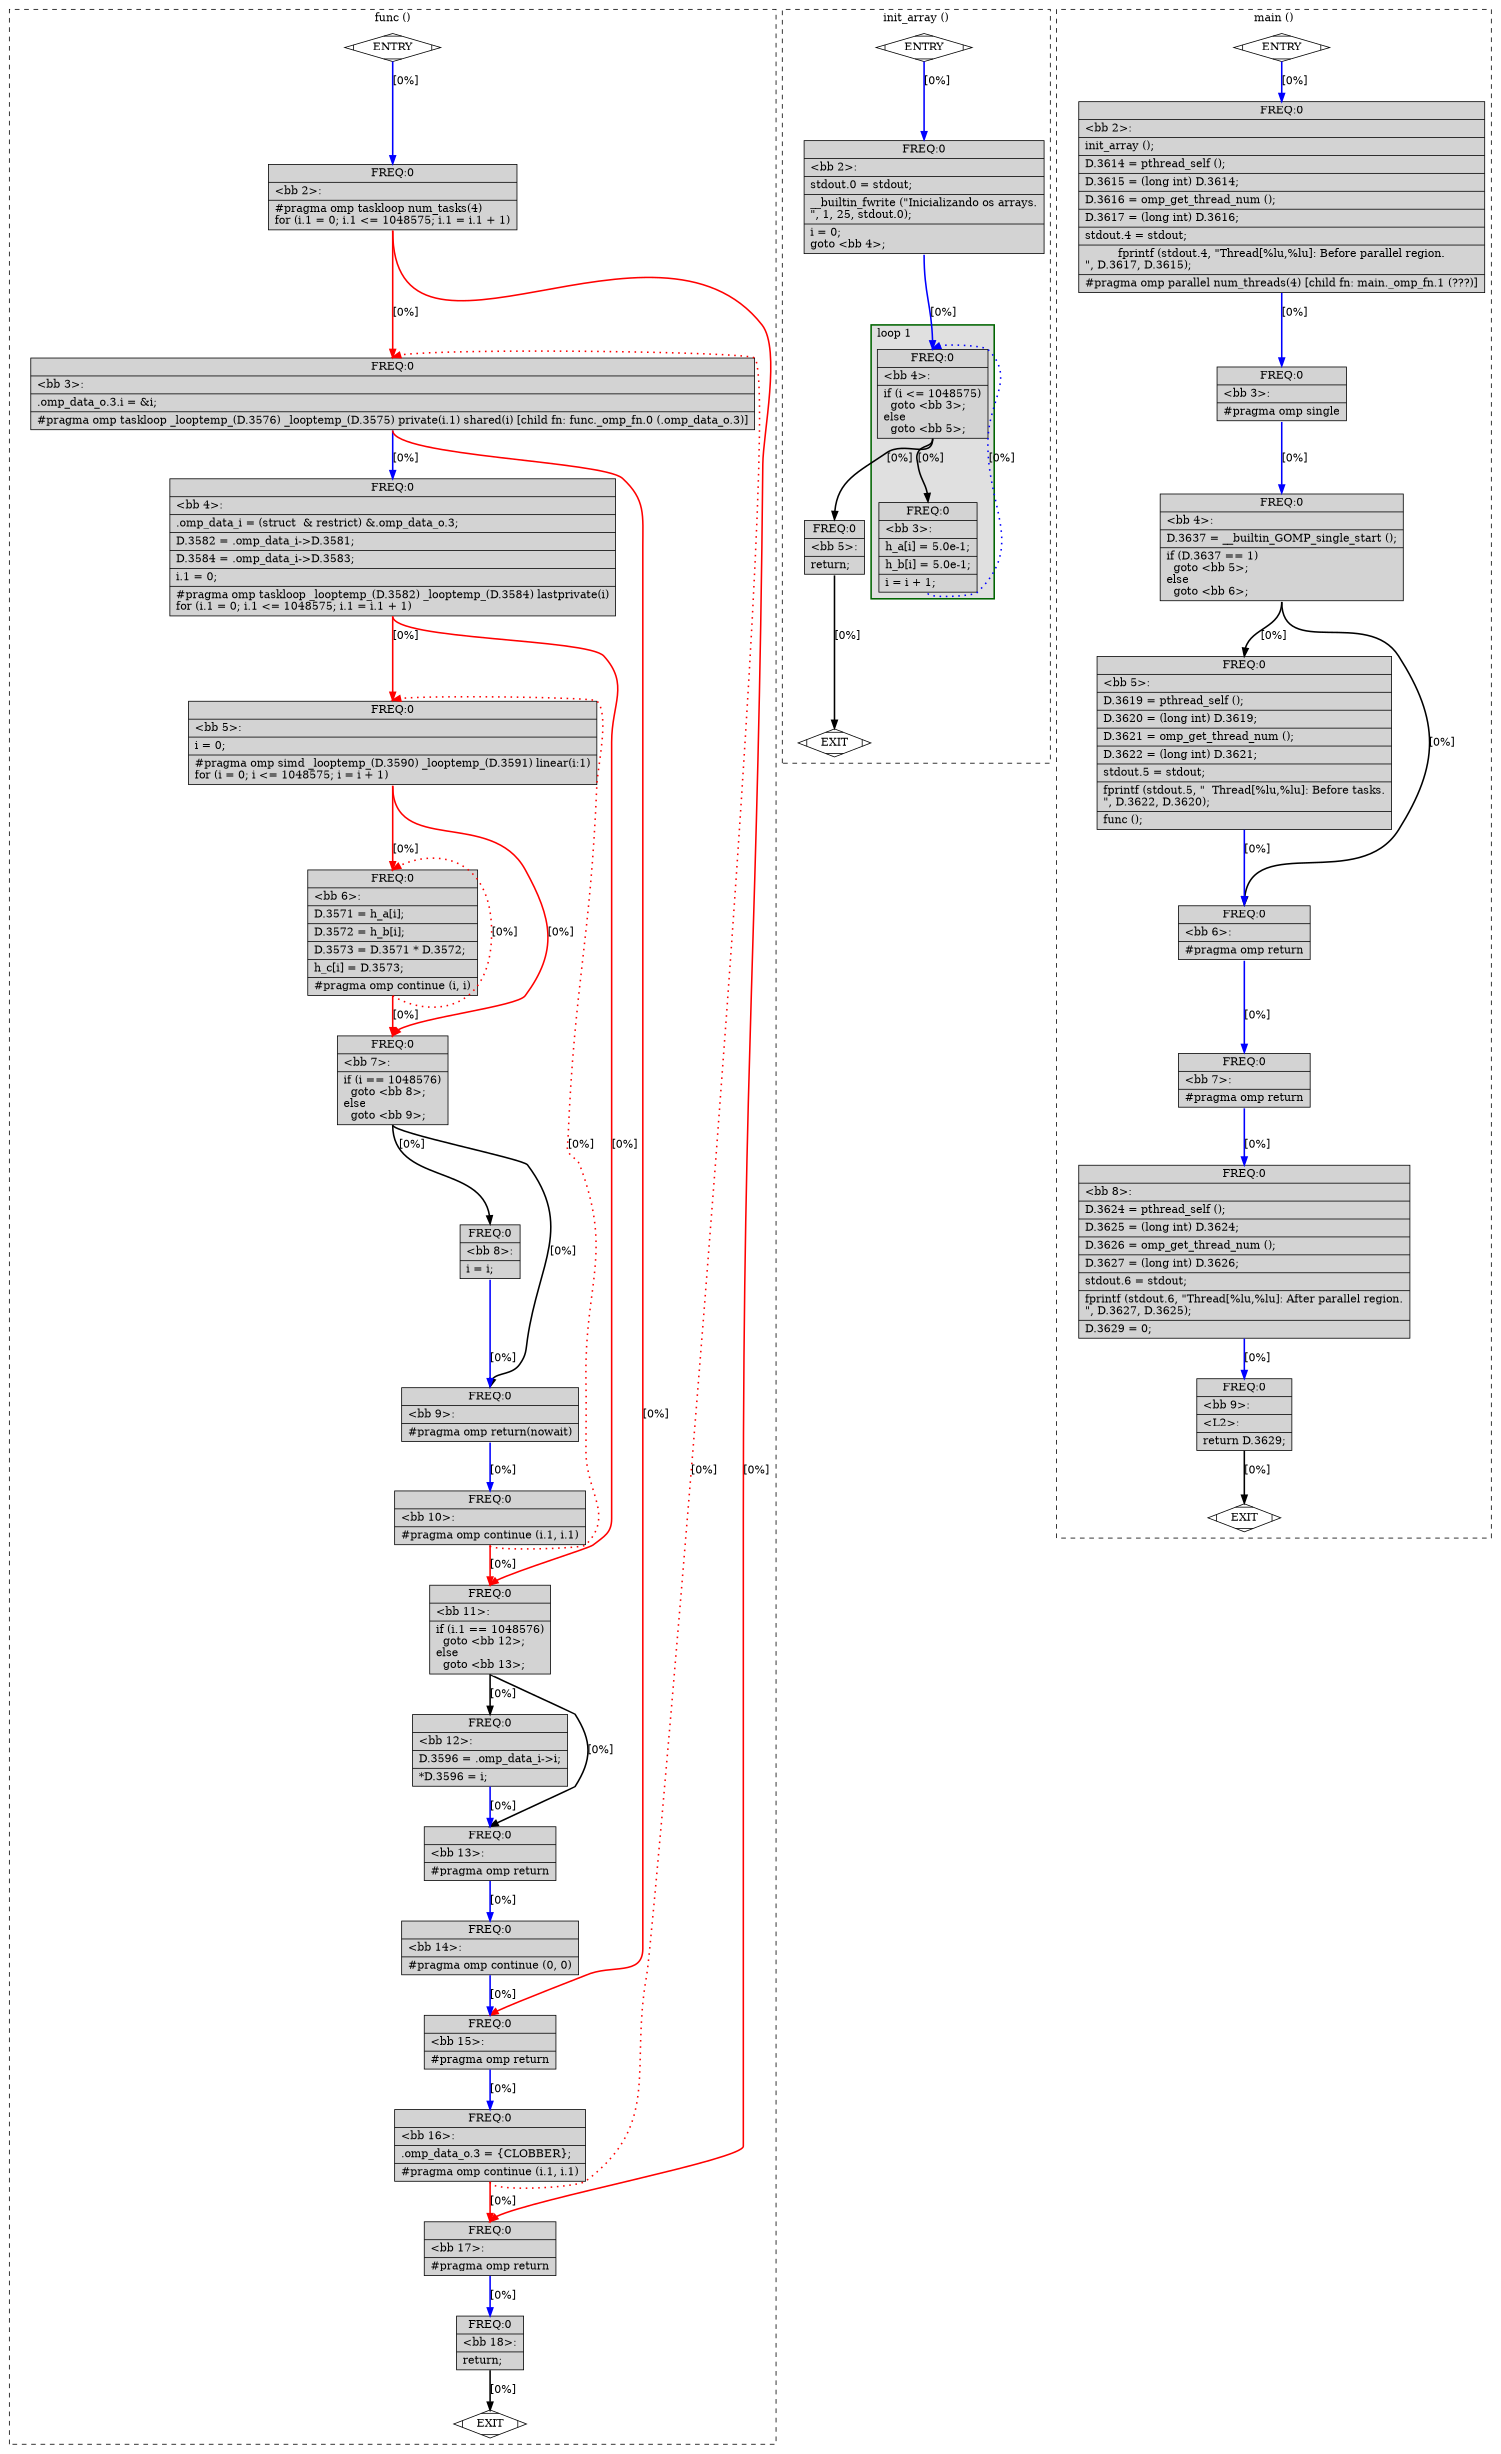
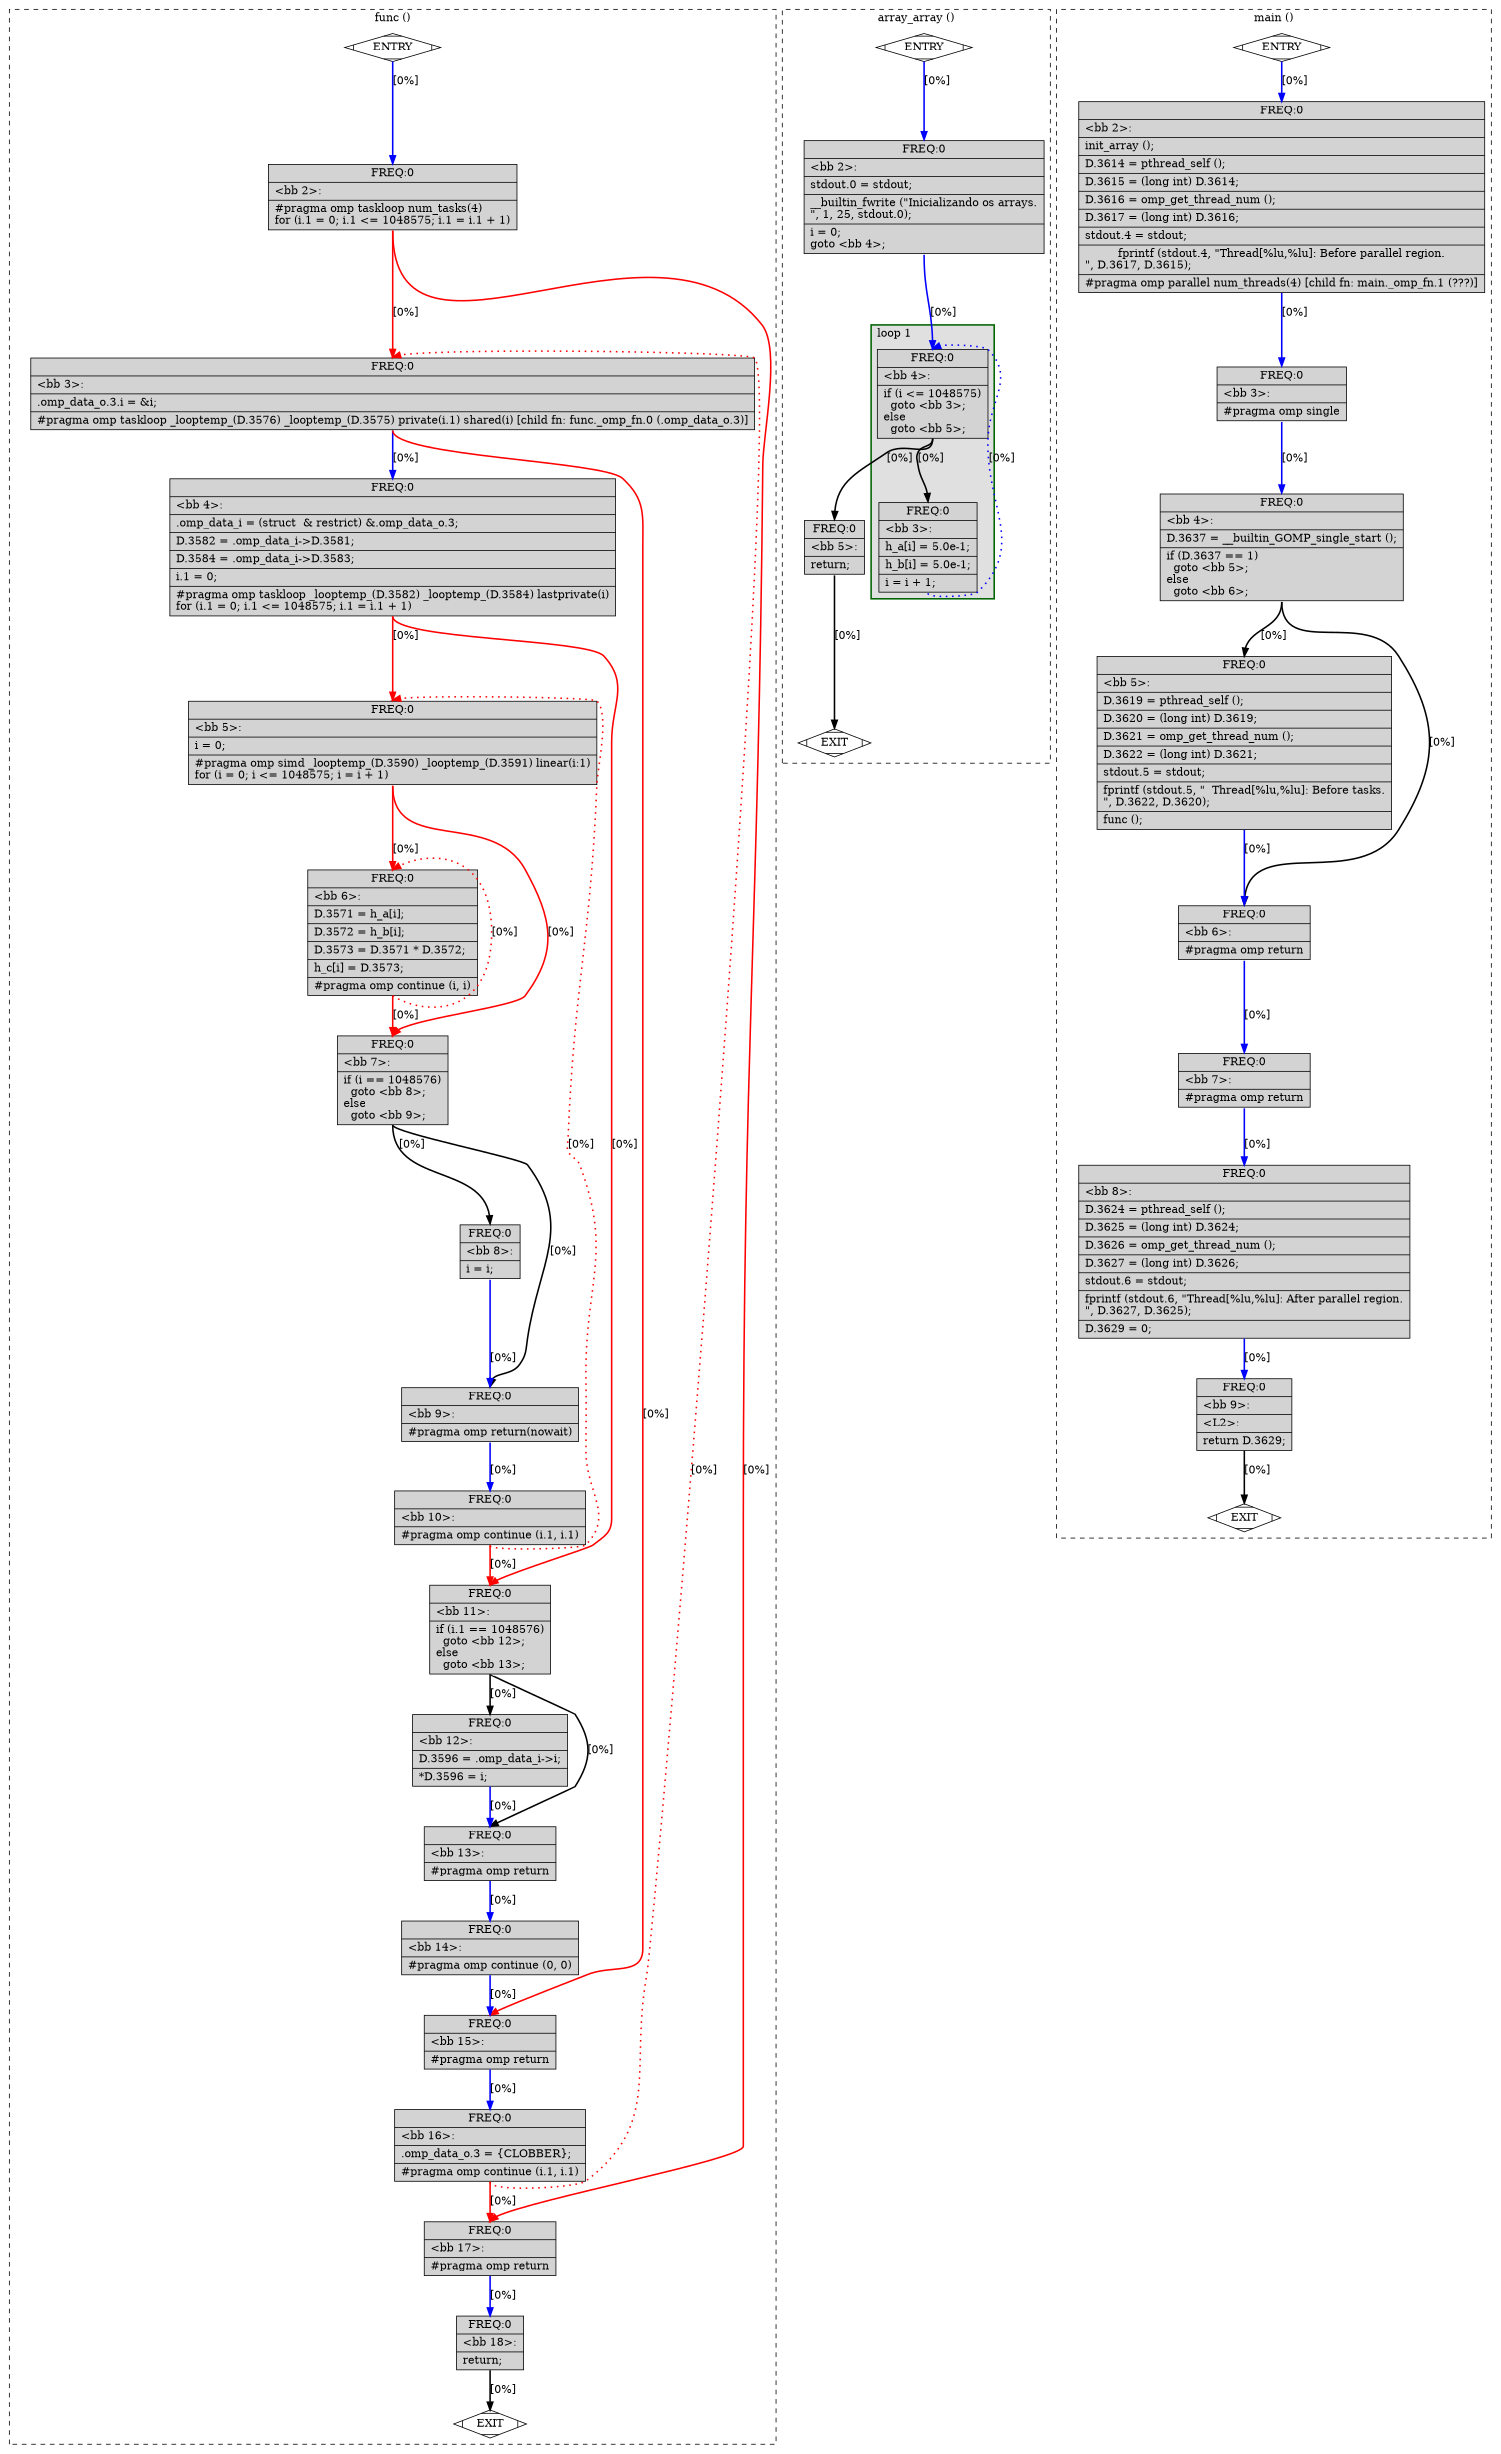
  digraph {
    node [fillcolor=lightgrey shape=record style=filled]
    edge [constraint=true headport=n style="solid,bold" tailport=s color=blue weight=100]
    n1 [fillcolor=white label=ENTRY shape=Mdiamond]
    n2 [fillcolor=white label=EXIT shape=Mdiamond]
    n3 [label="{ FREQ:0 |\<bb\ 2\>:\l|#pragma\ omp\ taskloop\ num_tasks(4)\lfor\ (i.1\ =\ 0;\ i.1\ \<=\ 1048575;\ i.1\ =\ i.1\ +\ 1)\l}"]
    n4 [label="{ FREQ:0 |\<bb\ 3\>:\l|.omp_data_o.3.i\ =\ &i;\l|#pragma\ omp\ taskloop\ _looptemp_(D.3576)\ _looptemp_(D.3575)\ private(i.1)\ shared(i)\ [child\ fn:\ func._omp_fn.0\ (.omp_data_o.3)]\l}"]
    n5 [label="{ FREQ:0 |\<bb\ 17\>:\l|#pragma\ omp\ return\l}"]
    n6 [label="{ FREQ:0 |\<bb\ 4\>:\l|.omp_data_i\ =\ (struct\ \ &\ restrict)\ &.omp_data_o.3;\l|D.3582\ =\ .omp_data_i-\>D.3581;\l|D.3584\ =\ .omp_data_i-\>D.3583;\l|i.1\ =\ 0;\l|#pragma\ omp\ taskloop\ _looptemp_(D.3582)\ _looptemp_(D.3584)\ lastprivate(i)\lfor\ (i.1\ =\ 0;\ i.1\ \<=\ 1048575;\ i.1\ =\ i.1\ +\ 1)\l}"]
    n7 [label="{ FREQ:0 |\<bb\ 15\>:\l|#pragma\ omp\ return\l}"]
    n8 [label="{ FREQ:0 |\<bb\ 5\>:\l|i\ =\ 0;\l|#pragma\ omp\ simd\ _looptemp_(D.3590)\ _looptemp_(D.3591)\ linear(i:1)\lfor\ (i\ =\ 0;\ i\ \<=\ 1048575;\ i\ =\ i\ +\ 1)\l}"]
    n9 [label="{ FREQ:0 |\<bb\ 11\>:\l|if\ (i.1\ ==\ 1048576)\l\ \ goto\ \<bb\ 12\>;\lelse\l\ \ goto\ \<bb\ 13\>;\l}"]
    n10 [label="{ FREQ:0 |\<bb\ 6\>:\l|D.3571\ =\ h_a[i];\l|D.3572\ =\ h_b[i];\l|D.3573\ =\ D.3571\ *\ D.3572;\l|h_c[i]\ =\ D.3573;\l|#pragma\ omp\ continue\ (i,\ i)\l}"]
    n11 [label="{ FREQ:0 |\<bb\ 7\>:\l|if\ (i\ ==\ 1048576)\l\ \ goto\ \<bb\ 8\>;\lelse\l\ \ goto\ \<bb\ 9\>;\l}"]
    n12 [label="{ FREQ:0 |\<bb\ 8\>:\l|i\ =\ i;\l}"]
    n13 [label="{ FREQ:0 |\<bb\ 9\>:\l|#pragma\ omp\ return(nowait)\l}"]
    n14 [label="{ FREQ:0 |\<bb\ 10\>:\l|#pragma\ omp\ continue\ (i.1,\ i.1)\l}"]
    n15 [label="{ FREQ:0 |\<bb\ 12\>:\l|D.3596\ =\ .omp_data_i-\>i;\l|*D.3596\ =\ i;\l}"]
    n16 [label="{ FREQ:0 |\<bb\ 13\>:\l|#pragma\ omp\ return\l}"]
    n17 [label="{ FREQ:0 |\<bb\ 14\>:\l|#pragma\ omp\ continue\ (0,\ 0)\l}"]
    n18 [label="{ FREQ:0 |\<bb\ 16\>:\l|.omp_data_o.3\ =\ \{CLOBBER\};\l|#pragma\ omp\ continue\ (i.1,\ i.1)\l}"]
    n19 [label="{ FREQ:0 |\<bb\ 18\>:\l|return;\l}"]
    n20 [label="{ FREQ:0 |\<bb\ 4\>:\l|if\ (i\ \<=\ 1048575)\l\ \ goto\ \<bb\ 3\>;\lelse\l\ \ goto\ \<bb\ 5\>;\l}"]
    n21 [label="{ FREQ:0 |\<bb\ 3\>:\l|h_a[i]\ =\ 5.0e-1;\l|h_b[i]\ =\ 5.0e-1;\l|i\ =\ i\ +\ 1;\l}"]
    n22 [label="{ FREQ:0 |\<bb\ 5\>:\l|return;\l}"]
    n23 [fillcolor=white label=ENTRY shape=Mdiamond]
    n24 [fillcolor=white label=EXIT shape=Mdiamond]
    n25 [label="{ FREQ:0 |\<bb\ 2\>:\l|stdout.0\ =\ stdout;\l|__builtin_fwrite\ (\"Inicializando\ os\ arrays.\n\",\ 1,\ 25,\ stdout.0);\l|i\ =\ 0;\lgoto\ \<bb\ 4\>;\l}"]
    n26 [fillcolor=white label=ENTRY shape=Mdiamond]
    n27 [fillcolor=white label=EXIT shape=Mdiamond]
    n28 [label="{ FREQ:0 |\<bb\ 2\>:\l|init_array\ ();\l|D.3614\ =\ pthread_self\ ();\l|D.3615\ =\ (long\ int)\ D.3614;\l|D.3616\ =\ omp_get_thread_num\ ();\l|D.3617\ =\ (long\ int)\ D.3616;\l|stdout.4\ =\ stdout;\l|fprintf\ (stdout.4,\ \"Thread[%lu,%lu]:\ Before\ parallel\ region.\n\",\ D.3617,\ D.3615);\l|#pragma\ omp\ parallel\ num_threads(4)\ [child\ fn:\ main._omp_fn.1\ (???)]\l}"]
    n29 [label="{ FREQ:0 |\<bb\ 3\>:\l|#pragma\ omp\ single\l}"]
    n30 [label="{ FREQ:0 |\<bb\ 4\>:\l|D.3637\ =\ __builtin_GOMP_single_start\ ();\l|if\ (D.3637\ ==\ 1)\l\ \ goto\ \<bb\ 5\>;\lelse\l\ \ goto\ \<bb\ 6\>;\l}"]
    n31 [label="{ FREQ:0 |\<bb\ 5\>:\l|D.3619\ =\ pthread_self\ ();\l|D.3620\ =\ (long\ int)\ D.3619;\l|D.3621\ =\ omp_get_thread_num\ ();\l|D.3622\ =\ (long\ int)\ D.3621;\l|stdout.5\ =\ stdout;\l|fprintf\ (stdout.5,\ \"\ \ Thread[%lu,%lu]:\ Before\ tasks.\n\",\ D.3622,\ D.3620);\l|func\ ();\l}"]
    n32 [label="{ FREQ:0 |\<bb\ 6\>:\l|#pragma\ omp\ return\l}"]
    n33 [label="{ FREQ:0 |\<bb\ 7\>:\l|#pragma\ omp\ return\l}"]
    n34 [label="{ FREQ:0 |\<bb\ 8\>:\l|D.3624\ =\ pthread_self\ ();\l|D.3625\ =\ (long\ int)\ D.3624;\l|D.3626\ =\ omp_get_thread_num\ ();\l|D.3627\ =\ (long\ int)\ D.3626;\l|stdout.6\ =\ stdout;\l|fprintf\ (stdout.6,\ \"Thread[%lu,%lu]:\ After\ parallel\ region.\n\",\ D.3627,\ D.3625);\l|D.3629\ =\ 0;\l}"]
    n35 [label="{ FREQ:0 |\<bb\ 9\>:\l|\<L2\>:\l|return\ D.3629;\l}"]
    subgraph cluster_1 {
      color=black
      label="func ()"
      style=dashed
      n1
      n2
      n3
      n4
      n5
      n6
      n7
      n8
      n9
      n10
      n11
      n12
      n13
      n14
      n15
      n16
      n17
      n18
      n19
    }
    subgraph cluster_2 {
      color=black
-     label="init_array ()"
+     label="array_array ()"
      style=dashed
      n22
      n23
      n24
      n25
      subgraph cluster_3 {
        color=darkgreen
        fillcolor=grey88
        label="loop 1"
        labeljust=l
        penwidth=2
        style=filled
        n20
        n21
      }
    }
    subgraph cluster_4 {
      color=black
      label="main ()"
      style=dashed
      n26
      n27
      n28
      n29
      n30
      n31
      n32
      n33
      n34
      n35
    }
    n1 -> n2 [style=invis color="" weight=""]
    n1 -> n3 [label="[0%]"]
    n3 -> n4 [color=red label="[0%]"]
    n3 -> n5 [color=red label="[0%]" weight=10]
    n4 -> n6 [label="[0%]"]
    n4 -> n7 [color=red label="[0%]" weight=10]
    n5 -> n19 [label="[0%]"]
    n6 -> n8 [color=red label="[0%]"]
    n6 -> n9 [color=red label="[0%]" weight=10]
    n7 -> n18 [label="[0%]"]
    n8 -> n10 [color=red label="[0%]"]
    n8 -> n11 [color=red label="[0%]" weight=10]
    n9 -> n15 [color=black label="[0%]" weight=10]
    n9 -> n16 [color=black label="[0%]" weight=10]
    n10 -> n10 [color=red constraint=false label="[0%]" style="dotted,bold" weight=10]
    n10 -> n11 [color=red label="[0%]"]
    n11 -> n12 [color=black label="[0%]" weight=10]
    n11 -> n13 [color=black label="[0%]" weight=10]
    n12 -> n13 [label="[0%]"]
    n13 -> n14 [label="[0%]"]
    n14 -> n8 [color=red constraint=false label="[0%]" style="dotted,bold" weight=10]
    n14 -> n9 [color=red label="[0%]"]
    n15 -> n16 [label="[0%]"]
    n16 -> n17 [label="[0%]"]
    n17 -> n7 [label="[0%]"]
    n18 -> n4 [color=red constraint=false label="[0%]" style="dotted,bold" weight=10]
    n18 -> n5 [color=red label="[0%]"]
    n19 -> n2 [color=black label="[0%]" weight=10]
    n20 -> n21 [color=black label="[0%]" weight=10]
    n20 -> n22 [color=black label="[0%]" weight=10]
    n21 -> n20 [constraint=false label="[0%]" style="dotted,bold" weight=10]
    n22 -> n24 [color=black label="[0%]" weight=10]
    n23 -> n24 [style=invis color="" weight=""]
    n23 -> n25 [label="[0%]"]
    n25 -> n20 [label="[0%]"]
    n26 -> n27 [style=invis color="" weight=""]
    n26 -> n28 [label="[0%]"]
    n28 -> n29 [label="[0%]"]
    n29 -> n30 [label="[0%]"]
    n30 -> n31 [color=black label="[0%]" weight=10]
    n30 -> n32 [color=black label="[0%]" weight=10]
    n31 -> n32 [label="[0%]"]
    n32 -> n33 [label="[0%]"]
    n33 -> n34 [label="[0%]"]
    n34 -> n35 [label="[0%]"]
    n35 -> n27 [color=black label="[0%]" weight=10]
  }
